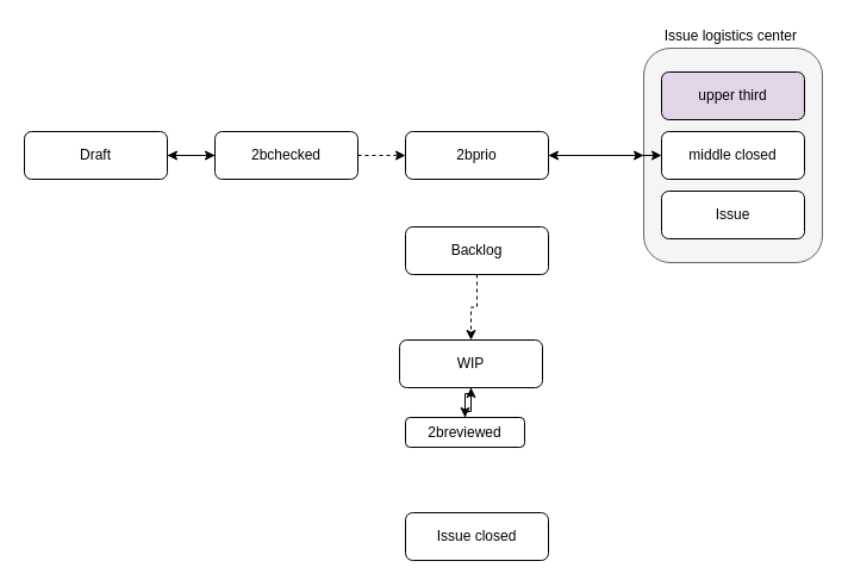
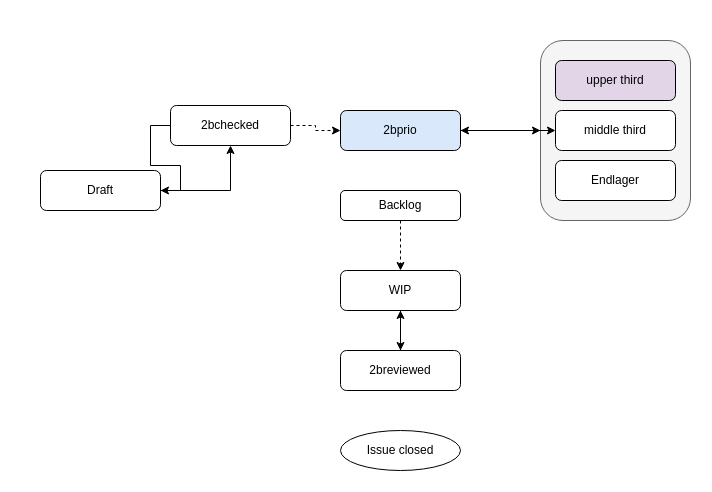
  <mxCell id="0" />
  <mxCell id="1" parent="0" />
  <mxCell id="2" value="" style="rounded=1;whiteSpace=wrap;html=1;fillColor=#f5f5f5;strokeColor=#666666;fontColor=#333333;" vertex="1" parent="1"><mxGeometry x="540" y="40" width="150" height="180" as="geometry" /></mxCell>
  <mxCell id="3" style="edgeStyle=orthogonalEdgeStyle;rounded=0;orthogonalLoop=1;jettySize=auto;html=1;" edge="1" parent="1" source="4" target="17"><mxGeometry relative="1" as="geometry" /></mxCell>
- <mxCell id="4" value="Draft" style="rounded=1;whiteSpace=wrap;html=1;" vertex="1" parent="1"><mxGeometry x="20" y="110" width="120" height="40" as="geometry" /></mxCell>
+ <mxCell id="4" value="Draft" style="rounded=1;whiteSpace=wrap;html=1;" vertex="1" parent="1"><mxGeometry x="40" y="170" width="120" height="40" as="geometry" /></mxCell>
  <mxCell id="5" style="edgeStyle=orthogonalEdgeStyle;rounded=0;orthogonalLoop=1;jettySize=auto;html=1;" edge="1" parent="1" source="7" target="19"><mxGeometry relative="1" as="geometry" /></mxCell>
  <mxCell id="6" style="edgeStyle=orthogonalEdgeStyle;rounded=0;orthogonalLoop=1;jettySize=auto;html=1;entryX=0;entryY=0.5;entryDx=0;entryDy=0;startArrow=classic;startFill=1;" edge="1" parent="1" source="7" target="2"><mxGeometry relative="1" as="geometry" /></mxCell>
- <mxCell id="7" value="2bprio" style="rounded=1;whiteSpace=wrap;html=1;" vertex="1" parent="1"><mxGeometry x="340" y="110" width="120" height="40" as="geometry" /></mxCell>
+ <mxCell id="7" value="2bprio" style="rounded=1;whiteSpace=wrap;html=1;fillColor=#dae8fc;" vertex="1" parent="1"><mxGeometry x="340" y="110" width="120" height="40" as="geometry" /></mxCell>
  <mxCell id="8" style="edgeStyle=orthogonalEdgeStyle;rounded=0;orthogonalLoop=1;jettySize=auto;html=1;entryX=0.5;entryY=0;entryDx=0;entryDy=0;dashed=1;" edge="1" parent="1" source="9" target="11"><mxGeometry relative="1" as="geometry" /></mxCell>
- <mxCell id="9" value="Backlog" style="rounded=1;whiteSpace=wrap;html=1;" vertex="1" parent="1"><mxGeometry x="340" y="190" width="120" height="40" as="geometry" /></mxCell>
+ <mxCell id="9" value="Backlog" style="rounded=1;whiteSpace=wrap;html=1;" vertex="1" parent="1"><mxGeometry x="340" y="190" width="120" height="30" as="geometry" /></mxCell>
  <mxCell id="10" style="edgeStyle=orthogonalEdgeStyle;rounded=0;orthogonalLoop=1;jettySize=auto;html=1;" edge="1" parent="1" source="11" target="13"><mxGeometry relative="1" as="geometry" /></mxCell>
- <mxCell id="11" value="WIP" style="rounded=1;whiteSpace=wrap;html=1;" vertex="1" parent="1"><mxGeometry x="335" y="285" width="120" height="40" as="geometry" /></mxCell>
+ <mxCell id="11" value="WIP" style="rounded=1;whiteSpace=wrap;html=1;" vertex="1" parent="1"><mxGeometry x="340" y="270" width="120" height="40" as="geometry" /></mxCell>
  <mxCell id="12" style="edgeStyle=orthogonalEdgeStyle;rounded=0;orthogonalLoop=1;jettySize=auto;html=1;entryX=0.5;entryY=1;entryDx=0;entryDy=0;" edge="1" parent="1" source="13" target="11"><mxGeometry relative="1" as="geometry" /></mxCell>
- <mxCell id="13" value="2breviewed" style="rounded=1;whiteSpace=wrap;html=1;" vertex="1" parent="1"><mxGeometry x="340" y="350" width="100" height="25" as="geometry" /></mxCell>
- <mxCell id="14" value="Issue closed" style="rounded=1;whiteSpace=wrap;html=1;" vertex="1" parent="1"><mxGeometry x="340" y="430" width="120" height="40" as="geometry" /></mxCell>
+ <mxCell id="13" value="2breviewed" style="rounded=1;whiteSpace=wrap;html=1;" vertex="1" parent="1"><mxGeometry x="340" y="350" width="120" height="40" as="geometry" /></mxCell>
+ <mxCell id="14" value="Issue closed" style="ellipse;whiteSpace=wrap;html=1;" vertex="1" parent="1"><mxGeometry x="340" y="430" width="120" height="40" as="geometry" /></mxCell>
  <mxCell id="15" style="edgeStyle=orthogonalEdgeStyle;rounded=0;orthogonalLoop=1;jettySize=auto;html=1;dashed=1;" edge="1" parent="1" source="17" target="7"><mxGeometry relative="1" as="geometry" /></mxCell>
  <mxCell id="16" style="edgeStyle=orthogonalEdgeStyle;rounded=0;orthogonalLoop=1;jettySize=auto;html=1;entryX=1;entryY=0.5;entryDx=0;entryDy=0;" edge="1" parent="1" source="17" target="4"><mxGeometry relative="1" as="geometry" /></mxCell>
- <mxCell id="17" value="2bchecked" style="rounded=1;whiteSpace=wrap;html=1;" vertex="1" parent="1"><mxGeometry x="180" y="110" width="120" height="40" as="geometry" /></mxCell>
+ <mxCell id="17" value="2bchecked" style="rounded=1;whiteSpace=wrap;html=1;" vertex="1" parent="1"><mxGeometry x="170" y="105" width="120" height="40" as="geometry" /></mxCell>
  <mxCell id="18" value="upper third" style="rounded=1;whiteSpace=wrap;html=1;fillColor=#e1d5e7;" vertex="1" parent="1"><mxGeometry x="555" y="60" width="120" height="40" as="geometry" /></mxCell>
- <mxCell id="19" value="middle closed" style="rounded=1;whiteSpace=wrap;html=1;" vertex="1" parent="1"><mxGeometry x="555" y="110" width="120" height="40" as="geometry" /></mxCell>
- <mxCell id="20" value="Issue" style="rounded=1;whiteSpace=wrap;html=1;" vertex="1" parent="1"><mxGeometry x="555" y="160" width="120" height="40" as="geometry" /></mxCell>
- <mxCell id="21" value="Issue logistics center&amp;nbsp;" style="text;html=1;strokeColor=none;fillColor=none;align=center;verticalAlign=middle;whiteSpace=wrap;rounded=0;" vertex="1" parent="1"><mxGeometry x="545" y="20" width="140" height="20" as="geometry" /></mxCell>
+ <mxCell id="19" value="middle third" style="rounded=1;whiteSpace=wrap;html=1;" vertex="1" parent="1"><mxGeometry x="555" y="110" width="120" height="40" as="geometry" /></mxCell>
+ <mxCell id="20" value="Endlager" style="rounded=1;whiteSpace=wrap;html=1;" vertex="1" parent="1"><mxGeometry x="555" y="160" width="120" height="40" as="geometry" /></mxCell>
